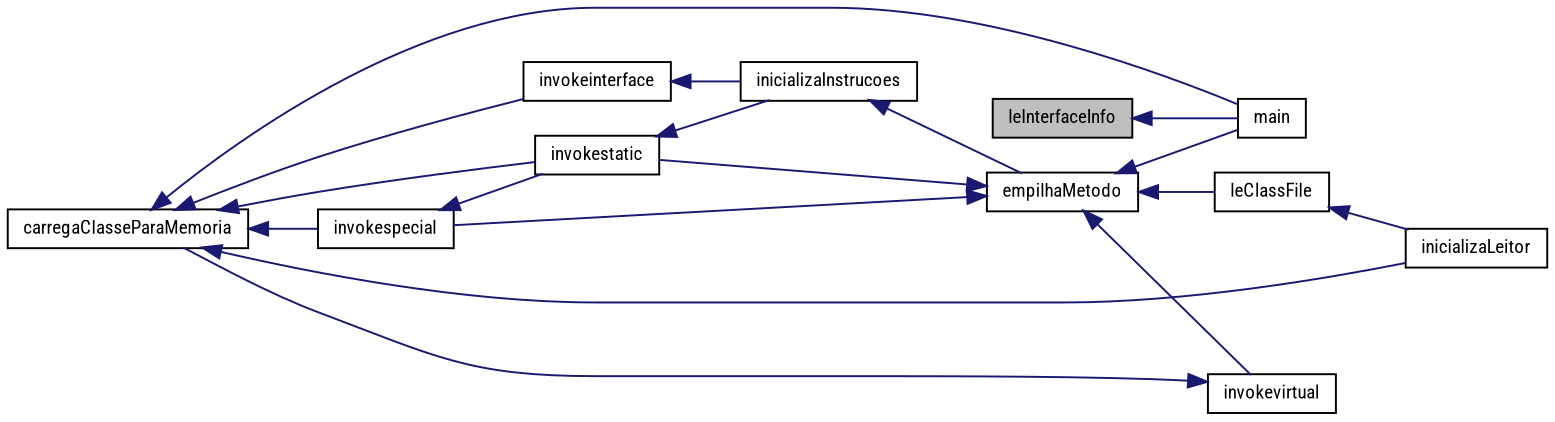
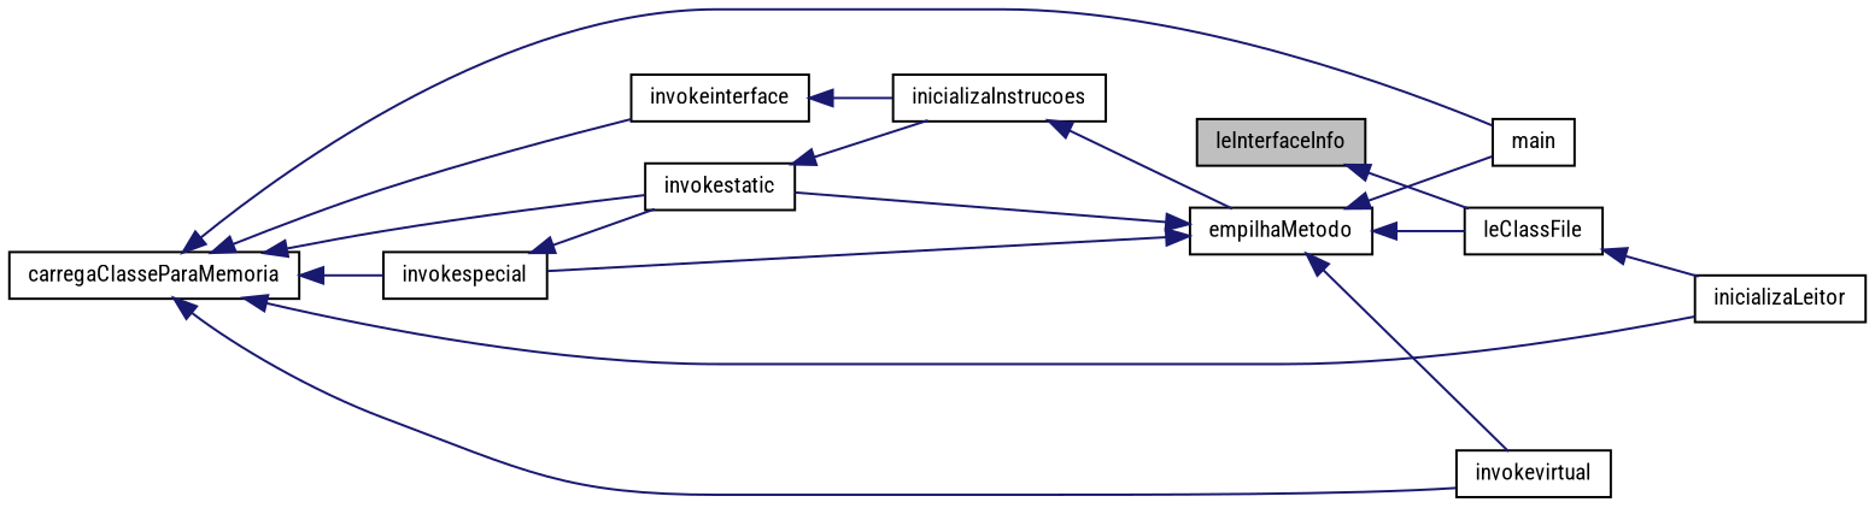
  digraph {
    fontname="Roboto Condensed"
    rankdir=LR
    node [color=black fillcolor=white fontname="Roboto Condensed" fontsize=10 shape=record style=filled]
    edge [color=midnightblue dir=back fontname="Roboto Condensed" fontsize=10 labelfontname=Helvetica labelfontsize=10 style=solid]
    n1 [fillcolor=grey75 fontcolor=black height=0.2 label=leInterfaceInfo width=0.4]
    n2 [height=0.2 label=leClassFile width=0.4]
    n3 [height=0.2 label=inicializaLeitor width=0.4]
    n4 [height=0.2 label=carregaClasseParaMemoria width=0.4]
    n5 [height=0.2 label=invokevirtual width=0.4]
    n6 [height=0.2 label=invokespecial width=0.4]
    n7 [height=0.2 label=invokestatic width=0.4]
    n8 [height=0.2 label=invokeinterface width=0.4]
    n9 [height=0.2 label=main width=0.4]
    n10 [height=0.2 label=inicializaInstrucoes width=0.4]
    n11 [height=0.2 label=empilhaMetodo width=0.4]
-   n1 -> n9
+   n1 -> n2
    n2 -> n3
    n4 -> n3
-   n5 -> n4
+   n4 -> n5
    n4 -> n6
    n4 -> n7
    n4 -> n8
    n4 -> n9
    n6 -> n7
    n7 -> n10
    n8 -> n10
    n10 -> n11
    n11 -> n2
    n11 -> n5
    n11 -> n6
    n11 -> n7
    n11 -> n9
  }
